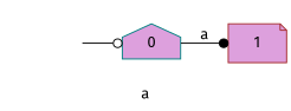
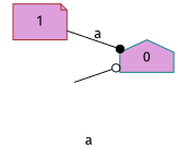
  digraph {
    label=a
    rankdir=LR
    fontname="Fira Sans"
    node [style=filled fillcolor=plum fontname="Fira Sans"]
    edge [fontname="Fira Sans"]
    1 [shape=note color=brown]
    __I__ [shape=circle style=invis width=0 fillcolor=""]
    0 [shape=house color=teal]
    __I__ -> 0 [arrowhead=odot]
-   0 -> 1 [label=a arrowhead=dot]
+   1 -> 0 [label=a arrowhead=dot]
  }
